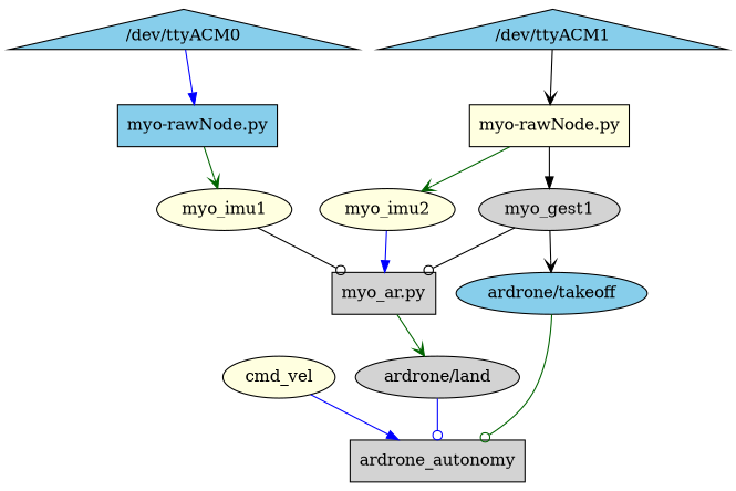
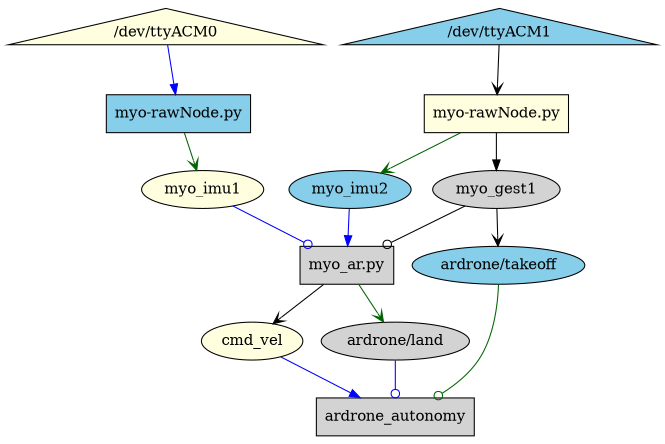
  digraph {
    node [fillcolor=lightyellow style=filled]
    edge [arrowhead=vee color=blue]
-   n1 [fillcolor=skyblue label="/dev/ttyACM0" shape=triangle]
+   n1 [label="/dev/ttyACM0" shape=triangle]
    n2 [fillcolor=skyblue label="myo-rawNode.py" shape=rect]
    n3 [label=myo_imu1]
    n4 [fillcolor=skyblue label="/dev/ttyACM1" shape=triangle]
    n5 [label="myo-rawNode.py" shape=rect]
-   n6 [label=myo_imu2]
+   n6 [fillcolor=skyblue label=myo_imu2]
    n7 [fillcolor=lightgrey label=myo_gest1]
    n8 [fillcolor=lightgrey label="myo_ar.py" shape=rect]
    n9 [fillcolor=skyblue label="ardrone/takeoff"]
    cmd_vel
    n11 [fillcolor=lightgrey label="ardrone/land"]
    ardrone_autonomy [fillcolor=lightgrey shape=rect]
    n1 -> n2 [arrowhead=normal]
    n2 -> n3 [color=darkgreen]
-   n3 -> n8 [arrowhead=odot color=black]
+   n3 -> n8 [arrowhead=odot]
    n4 -> n5 [color=black]
    n5 -> n6 [color=darkgreen]
    n5 -> n7 [arrowhead=normal color=black]
    n6 -> n8 [arrowhead=normal]
    n7 -> n8 [arrowhead=odot color=black]
    n7 -> n9 [color=black]
+   n8 -> cmd_vel [color=black]
    n8 -> n11 [color=darkgreen]
    n9 -> ardrone_autonomy [arrowhead=odot color=darkgreen]
    cmd_vel -> ardrone_autonomy [arrowhead=normal]
    n11 -> ardrone_autonomy [arrowhead=odot]
  }
